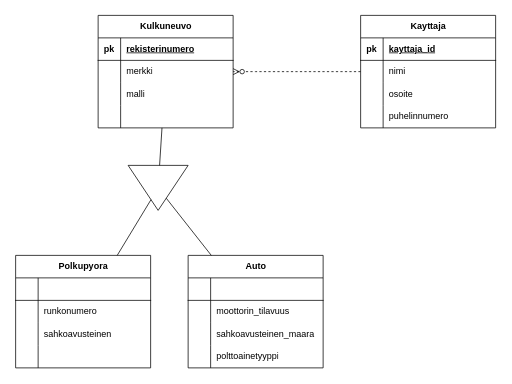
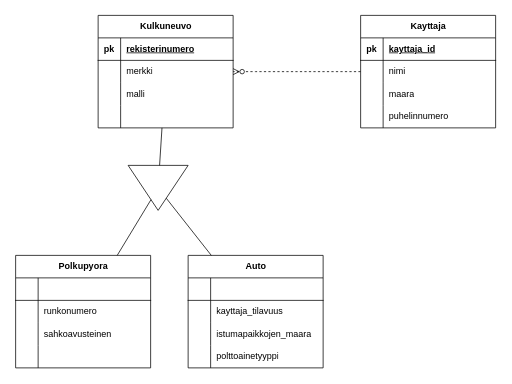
  <mxCell id="0" />
  <mxCell id="1" parent="0" />
  <mxCell id="2" value="Auto" style="shape=table;startSize=30;container=1;collapsible=1;childLayout=tableLayout;fixedRows=1;rowLines=0;fontStyle=1;align=center;resizeLast=1;html=1;" parent="1" vertex="1"><mxGeometry x="250" y="340" width="180" height="150" as="geometry" /></mxCell>
  <mxCell id="3" value="" style="shape=tableRow;horizontal=0;startSize=0;swimlaneHead=0;swimlaneBody=0;fillColor=none;collapsible=0;dropTarget=0;points=[[0,0.5],[1,0.5]];portConstraint=eastwest;top=0;left=0;right=0;bottom=1;" parent="2" vertex="1"><mxGeometry y="30" width="180" height="30" as="geometry" /></mxCell>
  <mxCell id="4" value="" style="shape=partialRectangle;connectable=0;fillColor=none;top=0;left=0;bottom=0;right=0;fontStyle=1;overflow=hidden;whiteSpace=wrap;html=1;" parent="3" vertex="1"><mxGeometry width="30" height="30" as="geometry"><mxRectangle width="30" height="30" as="alternateBounds" /></mxGeometry></mxCell>
  <mxCell id="5" value="" style="shape=partialRectangle;connectable=0;fillColor=none;top=0;left=0;bottom=0;right=0;align=left;spacingLeft=6;fontStyle=5;overflow=hidden;whiteSpace=wrap;html=1;" parent="3" vertex="1"><mxGeometry x="30" width="150" height="30" as="geometry"><mxRectangle width="150" height="30" as="alternateBounds" /></mxGeometry></mxCell>
  <mxCell id="6" value="" style="shape=tableRow;horizontal=0;startSize=0;swimlaneHead=0;swimlaneBody=0;fillColor=none;collapsible=0;dropTarget=0;points=[[0,0.5],[1,0.5]];portConstraint=eastwest;top=0;left=0;right=0;bottom=0;" parent="2" vertex="1"><mxGeometry y="60" width="180" height="30" as="geometry" /></mxCell>
  <mxCell id="7" value="" style="shape=partialRectangle;connectable=0;fillColor=none;top=0;left=0;bottom=0;right=0;editable=1;overflow=hidden;whiteSpace=wrap;html=1;" parent="6" vertex="1"><mxGeometry width="30" height="30" as="geometry"><mxRectangle width="30" height="30" as="alternateBounds" /></mxGeometry></mxCell>
- <mxCell id="8" value="moottorin_tilavuus" style="shape=partialRectangle;connectable=0;fillColor=none;top=0;left=0;bottom=0;right=0;align=left;spacingLeft=6;overflow=hidden;whiteSpace=wrap;html=1;" parent="6" vertex="1"><mxGeometry x="30" width="150" height="30" as="geometry"><mxRectangle width="150" height="30" as="alternateBounds" /></mxGeometry></mxCell>
+ <mxCell id="8" value="kayttaja_tilavuus" style="shape=partialRectangle;connectable=0;fillColor=none;top=0;left=0;bottom=0;right=0;align=left;spacingLeft=6;overflow=hidden;whiteSpace=wrap;html=1;" parent="6" vertex="1"><mxGeometry x="30" width="150" height="30" as="geometry"><mxRectangle width="150" height="30" as="alternateBounds" /></mxGeometry></mxCell>
  <mxCell id="9" value="" style="shape=tableRow;horizontal=0;startSize=0;swimlaneHead=0;swimlaneBody=0;fillColor=none;collapsible=0;dropTarget=0;points=[[0,0.5],[1,0.5]];portConstraint=eastwest;top=0;left=0;right=0;bottom=0;" parent="2" vertex="1"><mxGeometry y="90" width="180" height="30" as="geometry" /></mxCell>
  <mxCell id="10" value="" style="shape=partialRectangle;connectable=0;fillColor=none;top=0;left=0;bottom=0;right=0;editable=1;overflow=hidden;whiteSpace=wrap;html=1;" parent="9" vertex="1"><mxGeometry width="30" height="30" as="geometry"><mxRectangle width="30" height="30" as="alternateBounds" /></mxGeometry></mxCell>
- <mxCell id="11" value="sahkoavusteinen_maara" style="shape=partialRectangle;connectable=0;fillColor=none;top=0;left=0;bottom=0;right=0;align=left;spacingLeft=6;overflow=hidden;whiteSpace=wrap;html=1;" parent="9" vertex="1"><mxGeometry x="30" width="150" height="30" as="geometry"><mxRectangle width="150" height="30" as="alternateBounds" /></mxGeometry></mxCell>
+ <mxCell id="11" value="istumapaikkojen_maara" style="shape=partialRectangle;connectable=0;fillColor=none;top=0;left=0;bottom=0;right=0;align=left;spacingLeft=6;overflow=hidden;whiteSpace=wrap;html=1;" parent="9" vertex="1"><mxGeometry x="30" width="150" height="30" as="geometry"><mxRectangle width="150" height="30" as="alternateBounds" /></mxGeometry></mxCell>
  <mxCell id="12" value="" style="shape=tableRow;horizontal=0;startSize=0;swimlaneHead=0;swimlaneBody=0;fillColor=none;collapsible=0;dropTarget=0;points=[[0,0.5],[1,0.5]];portConstraint=eastwest;top=0;left=0;right=0;bottom=0;" parent="2" vertex="1"><mxGeometry y="120" width="180" height="30" as="geometry" /></mxCell>
  <mxCell id="13" value="" style="shape=partialRectangle;connectable=0;fillColor=none;top=0;left=0;bottom=0;right=0;editable=1;overflow=hidden;whiteSpace=wrap;html=1;" parent="12" vertex="1"><mxGeometry width="30" height="30" as="geometry"><mxRectangle width="30" height="30" as="alternateBounds" /></mxGeometry></mxCell>
  <mxCell id="14" value="polttoainetyyppi" style="shape=partialRectangle;connectable=0;fillColor=none;top=0;left=0;bottom=0;right=0;align=left;spacingLeft=6;overflow=hidden;whiteSpace=wrap;html=1;" parent="12" vertex="1"><mxGeometry x="30" width="150" height="30" as="geometry"><mxRectangle width="150" height="30" as="alternateBounds" /></mxGeometry></mxCell>
  <mxCell id="15" value="Polkupyora" style="shape=table;startSize=30;container=1;collapsible=1;childLayout=tableLayout;fixedRows=1;rowLines=0;fontStyle=1;align=center;resizeLast=1;html=1;" parent="1" vertex="1"><mxGeometry x="20" y="340" width="180" height="150" as="geometry" /></mxCell>
  <mxCell id="16" value="" style="shape=tableRow;horizontal=0;startSize=0;swimlaneHead=0;swimlaneBody=0;fillColor=none;collapsible=0;dropTarget=0;points=[[0,0.5],[1,0.5]];portConstraint=eastwest;top=0;left=0;right=0;bottom=1;" parent="15" vertex="1"><mxGeometry y="30" width="180" height="30" as="geometry" /></mxCell>
  <mxCell id="17" value="" style="shape=partialRectangle;connectable=0;fillColor=none;top=0;left=0;bottom=0;right=0;fontStyle=1;overflow=hidden;whiteSpace=wrap;html=1;" parent="16" vertex="1"><mxGeometry width="30" height="30" as="geometry"><mxRectangle width="30" height="30" as="alternateBounds" /></mxGeometry></mxCell>
  <mxCell id="18" value="" style="shape=partialRectangle;connectable=0;fillColor=none;top=0;left=0;bottom=0;right=0;align=left;spacingLeft=6;fontStyle=5;overflow=hidden;whiteSpace=wrap;html=1;" parent="16" vertex="1"><mxGeometry x="30" width="150" height="30" as="geometry"><mxRectangle width="150" height="30" as="alternateBounds" /></mxGeometry></mxCell>
  <mxCell id="19" value="" style="shape=tableRow;horizontal=0;startSize=0;swimlaneHead=0;swimlaneBody=0;fillColor=none;collapsible=0;dropTarget=0;points=[[0,0.5],[1,0.5]];portConstraint=eastwest;top=0;left=0;right=0;bottom=0;" parent="15" vertex="1"><mxGeometry y="60" width="180" height="30" as="geometry" /></mxCell>
  <mxCell id="20" value="" style="shape=partialRectangle;connectable=0;fillColor=none;top=0;left=0;bottom=0;right=0;editable=1;overflow=hidden;whiteSpace=wrap;html=1;" parent="19" vertex="1"><mxGeometry width="30" height="30" as="geometry"><mxRectangle width="30" height="30" as="alternateBounds" /></mxGeometry></mxCell>
  <mxCell id="21" value="runkonumero" style="shape=partialRectangle;connectable=0;fillColor=none;top=0;left=0;bottom=0;right=0;align=left;spacingLeft=6;overflow=hidden;whiteSpace=wrap;html=1;" parent="19" vertex="1"><mxGeometry x="30" width="150" height="30" as="geometry"><mxRectangle width="150" height="30" as="alternateBounds" /></mxGeometry></mxCell>
  <mxCell id="22" value="" style="shape=tableRow;horizontal=0;startSize=0;swimlaneHead=0;swimlaneBody=0;fillColor=none;collapsible=0;dropTarget=0;points=[[0,0.5],[1,0.5]];portConstraint=eastwest;top=0;left=0;right=0;bottom=0;" parent="15" vertex="1"><mxGeometry y="90" width="180" height="30" as="geometry" /></mxCell>
  <mxCell id="23" value="" style="shape=partialRectangle;connectable=0;fillColor=none;top=0;left=0;bottom=0;right=0;editable=1;overflow=hidden;whiteSpace=wrap;html=1;" parent="22" vertex="1"><mxGeometry width="30" height="30" as="geometry"><mxRectangle width="30" height="30" as="alternateBounds" /></mxGeometry></mxCell>
  <mxCell id="24" value="sahkoavusteinen" style="shape=partialRectangle;connectable=0;fillColor=none;top=0;left=0;bottom=0;right=0;align=left;spacingLeft=6;overflow=hidden;whiteSpace=wrap;html=1;" parent="22" vertex="1"><mxGeometry x="30" width="150" height="30" as="geometry"><mxRectangle width="150" height="30" as="alternateBounds" /></mxGeometry></mxCell>
  <mxCell id="25" value="" style="shape=tableRow;horizontal=0;startSize=0;swimlaneHead=0;swimlaneBody=0;fillColor=none;collapsible=0;dropTarget=0;points=[[0,0.5],[1,0.5]];portConstraint=eastwest;top=0;left=0;right=0;bottom=0;" parent="15" vertex="1"><mxGeometry y="120" width="180" height="30" as="geometry" /></mxCell>
  <mxCell id="26" value="" style="shape=partialRectangle;connectable=0;fillColor=none;top=0;left=0;bottom=0;right=0;editable=1;overflow=hidden;whiteSpace=wrap;html=1;" parent="25" vertex="1"><mxGeometry width="30" height="30" as="geometry"><mxRectangle width="30" height="30" as="alternateBounds" /></mxGeometry></mxCell>
  <mxCell id="27" value="" style="shape=partialRectangle;connectable=0;fillColor=none;top=0;left=0;bottom=0;right=0;align=left;spacingLeft=6;overflow=hidden;whiteSpace=wrap;html=1;" parent="25" vertex="1"><mxGeometry x="30" width="150" height="30" as="geometry"><mxRectangle width="150" height="30" as="alternateBounds" /></mxGeometry></mxCell>
  <mxCell id="28" value="Kulkuneuvo" style="shape=table;startSize=30;container=1;collapsible=1;childLayout=tableLayout;fixedRows=1;rowLines=0;fontStyle=1;align=center;resizeLast=1;html=1;" parent="1" vertex="1"><mxGeometry x="130" y="20" width="180" height="150" as="geometry" /></mxCell>
  <mxCell id="29" value="" style="shape=tableRow;horizontal=0;startSize=0;swimlaneHead=0;swimlaneBody=0;fillColor=none;collapsible=0;dropTarget=0;points=[[0,0.5],[1,0.5]];portConstraint=eastwest;top=0;left=0;right=0;bottom=1;" parent="28" vertex="1"><mxGeometry y="30" width="180" height="30" as="geometry" /></mxCell>
  <mxCell id="30" value="pk" style="shape=partialRectangle;connectable=0;fillColor=none;top=0;left=0;bottom=0;right=0;fontStyle=1;overflow=hidden;whiteSpace=wrap;html=1;" parent="29" vertex="1"><mxGeometry width="30" height="30" as="geometry"><mxRectangle width="30" height="30" as="alternateBounds" /></mxGeometry></mxCell>
  <mxCell id="31" value="rekisterinumero" style="shape=partialRectangle;connectable=0;fillColor=none;top=0;left=0;bottom=0;right=0;align=left;spacingLeft=6;fontStyle=5;overflow=hidden;whiteSpace=wrap;html=1;" parent="29" vertex="1"><mxGeometry x="30" width="150" height="30" as="geometry"><mxRectangle width="150" height="30" as="alternateBounds" /></mxGeometry></mxCell>
  <mxCell id="32" value="" style="shape=tableRow;horizontal=0;startSize=0;swimlaneHead=0;swimlaneBody=0;fillColor=none;collapsible=0;dropTarget=0;points=[[0,0.5],[1,0.5]];portConstraint=eastwest;top=0;left=0;right=0;bottom=0;" parent="28" vertex="1"><mxGeometry y="60" width="180" height="30" as="geometry" /></mxCell>
  <mxCell id="33" value="" style="shape=partialRectangle;connectable=0;fillColor=none;top=0;left=0;bottom=0;right=0;editable=1;overflow=hidden;whiteSpace=wrap;html=1;" parent="32" vertex="1"><mxGeometry width="30" height="30" as="geometry"><mxRectangle width="30" height="30" as="alternateBounds" /></mxGeometry></mxCell>
  <mxCell id="34" value="merkki" style="shape=partialRectangle;connectable=0;fillColor=none;top=0;left=0;bottom=0;right=0;align=left;spacingLeft=6;overflow=hidden;whiteSpace=wrap;html=1;" parent="32" vertex="1"><mxGeometry x="30" width="150" height="30" as="geometry"><mxRectangle width="150" height="30" as="alternateBounds" /></mxGeometry></mxCell>
  <mxCell id="35" value="" style="shape=tableRow;horizontal=0;startSize=0;swimlaneHead=0;swimlaneBody=0;fillColor=none;collapsible=0;dropTarget=0;points=[[0,0.5],[1,0.5]];portConstraint=eastwest;top=0;left=0;right=0;bottom=0;" parent="28" vertex="1"><mxGeometry y="90" width="180" height="30" as="geometry" /></mxCell>
  <mxCell id="36" value="" style="shape=partialRectangle;connectable=0;fillColor=none;top=0;left=0;bottom=0;right=0;editable=1;overflow=hidden;whiteSpace=wrap;html=1;" parent="35" vertex="1"><mxGeometry width="30" height="30" as="geometry"><mxRectangle width="30" height="30" as="alternateBounds" /></mxGeometry></mxCell>
  <mxCell id="37" value="malli" style="shape=partialRectangle;connectable=0;fillColor=none;top=0;left=0;bottom=0;right=0;align=left;spacingLeft=6;overflow=hidden;whiteSpace=wrap;html=1;" parent="35" vertex="1"><mxGeometry x="30" width="150" height="30" as="geometry"><mxRectangle width="150" height="30" as="alternateBounds" /></mxGeometry></mxCell>
  <mxCell id="38" value="" style="shape=tableRow;horizontal=0;startSize=0;swimlaneHead=0;swimlaneBody=0;fillColor=none;collapsible=0;dropTarget=0;points=[[0,0.5],[1,0.5]];portConstraint=eastwest;top=0;left=0;right=0;bottom=0;" parent="28" vertex="1"><mxGeometry y="120" width="180" height="30" as="geometry" /></mxCell>
  <mxCell id="39" value="" style="shape=partialRectangle;connectable=0;fillColor=none;top=0;left=0;bottom=0;right=0;editable=1;overflow=hidden;whiteSpace=wrap;html=1;" parent="38" vertex="1"><mxGeometry width="30" height="30" as="geometry"><mxRectangle width="30" height="30" as="alternateBounds" /></mxGeometry></mxCell>
  <mxCell id="40" value="" style="shape=partialRectangle;connectable=0;fillColor=none;top=0;left=0;bottom=0;right=0;align=left;spacingLeft=6;overflow=hidden;whiteSpace=wrap;html=1;" parent="38" vertex="1"><mxGeometry x="30" width="150" height="30" as="geometry"><mxRectangle width="150" height="30" as="alternateBounds" /></mxGeometry></mxCell>
  <mxCell id="41" value="" style="triangle;whiteSpace=wrap;html=1;rotation=90;" parent="1" vertex="1"><mxGeometry x="180" y="210" width="60" height="80" as="geometry" /></mxCell>
  <mxCell id="42" value="" style="endArrow=none;html=1;rounded=0;" parent="1" source="41" target="28" edge="1"><mxGeometry relative="1" as="geometry"><mxPoint x="310" y="250" as="sourcePoint" /><mxPoint x="470" y="250" as="targetPoint" /></mxGeometry></mxCell>
  <mxCell id="43" value="" style="endArrow=none;html=1;rounded=0;" parent="1" source="41" target="15" edge="1"><mxGeometry relative="1" as="geometry"><mxPoint x="222" y="230" as="sourcePoint" /><mxPoint x="225" y="180" as="targetPoint" /></mxGeometry></mxCell>
  <mxCell id="44" value="" style="endArrow=none;html=1;rounded=0;" parent="1" source="41" target="2" edge="1"><mxGeometry relative="1" as="geometry"><mxPoint x="232" y="240" as="sourcePoint" /><mxPoint x="235" y="190" as="targetPoint" /></mxGeometry></mxCell>
  <mxCell id="45" value="Kayttaja" style="shape=table;startSize=30;container=1;collapsible=1;childLayout=tableLayout;fixedRows=1;rowLines=0;fontStyle=1;align=center;resizeLast=1;html=1;" parent="1" vertex="1"><mxGeometry x="480" y="20" width="180" height="150" as="geometry" /></mxCell>
  <mxCell id="46" value="" style="shape=tableRow;horizontal=0;startSize=0;swimlaneHead=0;swimlaneBody=0;fillColor=none;collapsible=0;dropTarget=0;points=[[0,0.5],[1,0.5]];portConstraint=eastwest;top=0;left=0;right=0;bottom=1;" parent="45" vertex="1"><mxGeometry y="30" width="180" height="30" as="geometry" /></mxCell>
  <mxCell id="47" value="pk" style="shape=partialRectangle;connectable=0;fillColor=none;top=0;left=0;bottom=0;right=0;fontStyle=1;overflow=hidden;whiteSpace=wrap;html=1;" parent="46" vertex="1"><mxGeometry width="30" height="30" as="geometry"><mxRectangle width="30" height="30" as="alternateBounds" /></mxGeometry></mxCell>
  <mxCell id="48" value="kayttaja_id" style="shape=partialRectangle;connectable=0;fillColor=none;top=0;left=0;bottom=0;right=0;align=left;spacingLeft=6;fontStyle=5;overflow=hidden;whiteSpace=wrap;html=1;" parent="46" vertex="1"><mxGeometry x="30" width="150" height="30" as="geometry"><mxRectangle width="150" height="30" as="alternateBounds" /></mxGeometry></mxCell>
  <mxCell id="49" value="" style="shape=tableRow;horizontal=0;startSize=0;swimlaneHead=0;swimlaneBody=0;fillColor=none;collapsible=0;dropTarget=0;points=[[0,0.5],[1,0.5]];portConstraint=eastwest;top=0;left=0;right=0;bottom=0;" parent="45" vertex="1"><mxGeometry y="60" width="180" height="30" as="geometry" /></mxCell>
  <mxCell id="50" value="" style="shape=partialRectangle;connectable=0;fillColor=none;top=0;left=0;bottom=0;right=0;editable=1;overflow=hidden;whiteSpace=wrap;html=1;" parent="49" vertex="1"><mxGeometry width="30" height="30" as="geometry"><mxRectangle width="30" height="30" as="alternateBounds" /></mxGeometry></mxCell>
  <mxCell id="51" value="nimi" style="shape=partialRectangle;connectable=0;fillColor=none;top=0;left=0;bottom=0;right=0;align=left;spacingLeft=6;overflow=hidden;whiteSpace=wrap;html=1;" parent="49" vertex="1"><mxGeometry x="30" width="150" height="30" as="geometry"><mxRectangle width="150" height="30" as="alternateBounds" /></mxGeometry></mxCell>
  <mxCell id="52" value="" style="shape=tableRow;horizontal=0;startSize=0;swimlaneHead=0;swimlaneBody=0;fillColor=none;collapsible=0;dropTarget=0;points=[[0,0.5],[1,0.5]];portConstraint=eastwest;top=0;left=0;right=0;bottom=0;" parent="45" vertex="1"><mxGeometry y="90" width="180" height="30" as="geometry" /></mxCell>
  <mxCell id="53" value="" style="shape=partialRectangle;connectable=0;fillColor=none;top=0;left=0;bottom=0;right=0;editable=1;overflow=hidden;whiteSpace=wrap;html=1;" parent="52" vertex="1"><mxGeometry width="30" height="30" as="geometry"><mxRectangle width="30" height="30" as="alternateBounds" /></mxGeometry></mxCell>
- <mxCell id="54" value="osoite" style="shape=partialRectangle;connectable=0;fillColor=none;top=0;left=0;bottom=0;right=0;align=left;spacingLeft=6;overflow=hidden;whiteSpace=wrap;html=1;" parent="52" vertex="1"><mxGeometry x="30" width="150" height="30" as="geometry"><mxRectangle width="150" height="30" as="alternateBounds" /></mxGeometry></mxCell>
+ <mxCell id="54" value="maara" style="shape=partialRectangle;connectable=0;fillColor=none;top=0;left=0;bottom=0;right=0;align=left;spacingLeft=6;overflow=hidden;whiteSpace=wrap;html=1;" parent="52" vertex="1"><mxGeometry x="30" width="150" height="30" as="geometry"><mxRectangle width="150" height="30" as="alternateBounds" /></mxGeometry></mxCell>
  <mxCell id="55" value="" style="shape=tableRow;horizontal=0;startSize=0;swimlaneHead=0;swimlaneBody=0;fillColor=none;collapsible=0;dropTarget=0;points=[[0,0.5],[1,0.5]];portConstraint=eastwest;top=0;left=0;right=0;bottom=0;" parent="45" vertex="1"><mxGeometry y="120" width="180" height="30" as="geometry" /></mxCell>
  <mxCell id="56" value="" style="shape=partialRectangle;connectable=0;fillColor=none;top=0;left=0;bottom=0;right=0;editable=1;overflow=hidden;whiteSpace=wrap;html=1;" parent="55" vertex="1"><mxGeometry width="30" height="30" as="geometry"><mxRectangle width="30" height="30" as="alternateBounds" /></mxGeometry></mxCell>
  <mxCell id="57" value="puhelinnumero" style="shape=partialRectangle;connectable=0;fillColor=none;top=0;left=0;bottom=0;right=0;align=left;spacingLeft=6;overflow=hidden;whiteSpace=wrap;html=1;" parent="55" vertex="1"><mxGeometry x="30" width="150" height="30" as="geometry"><mxRectangle width="150" height="30" as="alternateBounds" /></mxGeometry></mxCell>
  <mxCell id="58" value="" style="edgeStyle=entityRelationEdgeStyle;fontSize=12;html=1;endArrow=ERzeroToMany;endFill=1;rounded=0;dashed=1;" parent="1" source="45" target="28" edge="1"><mxGeometry width="100" height="100" relative="1" as="geometry"><mxPoint x="340" y="300" as="sourcePoint" /><mxPoint x="440" y="200" as="targetPoint" /></mxGeometry></mxCell>
